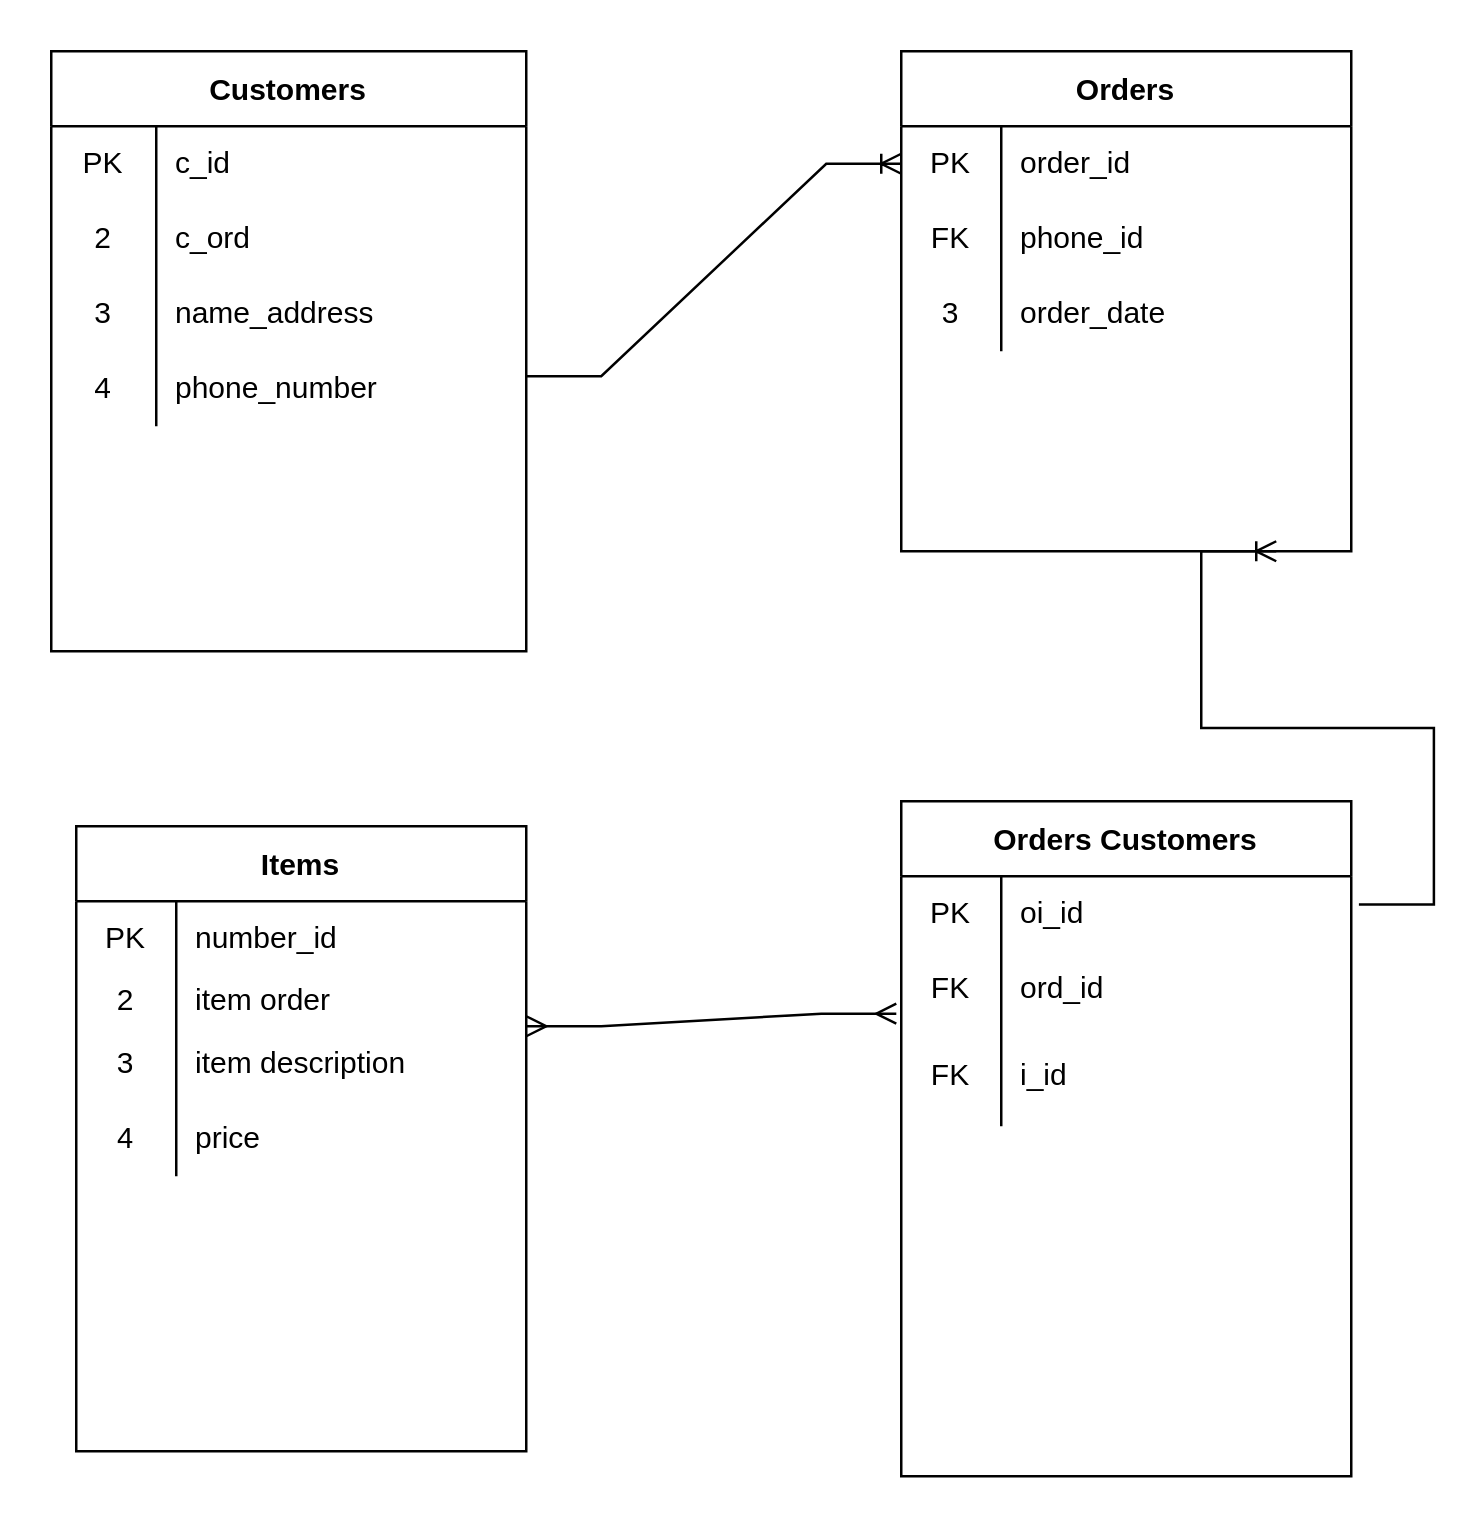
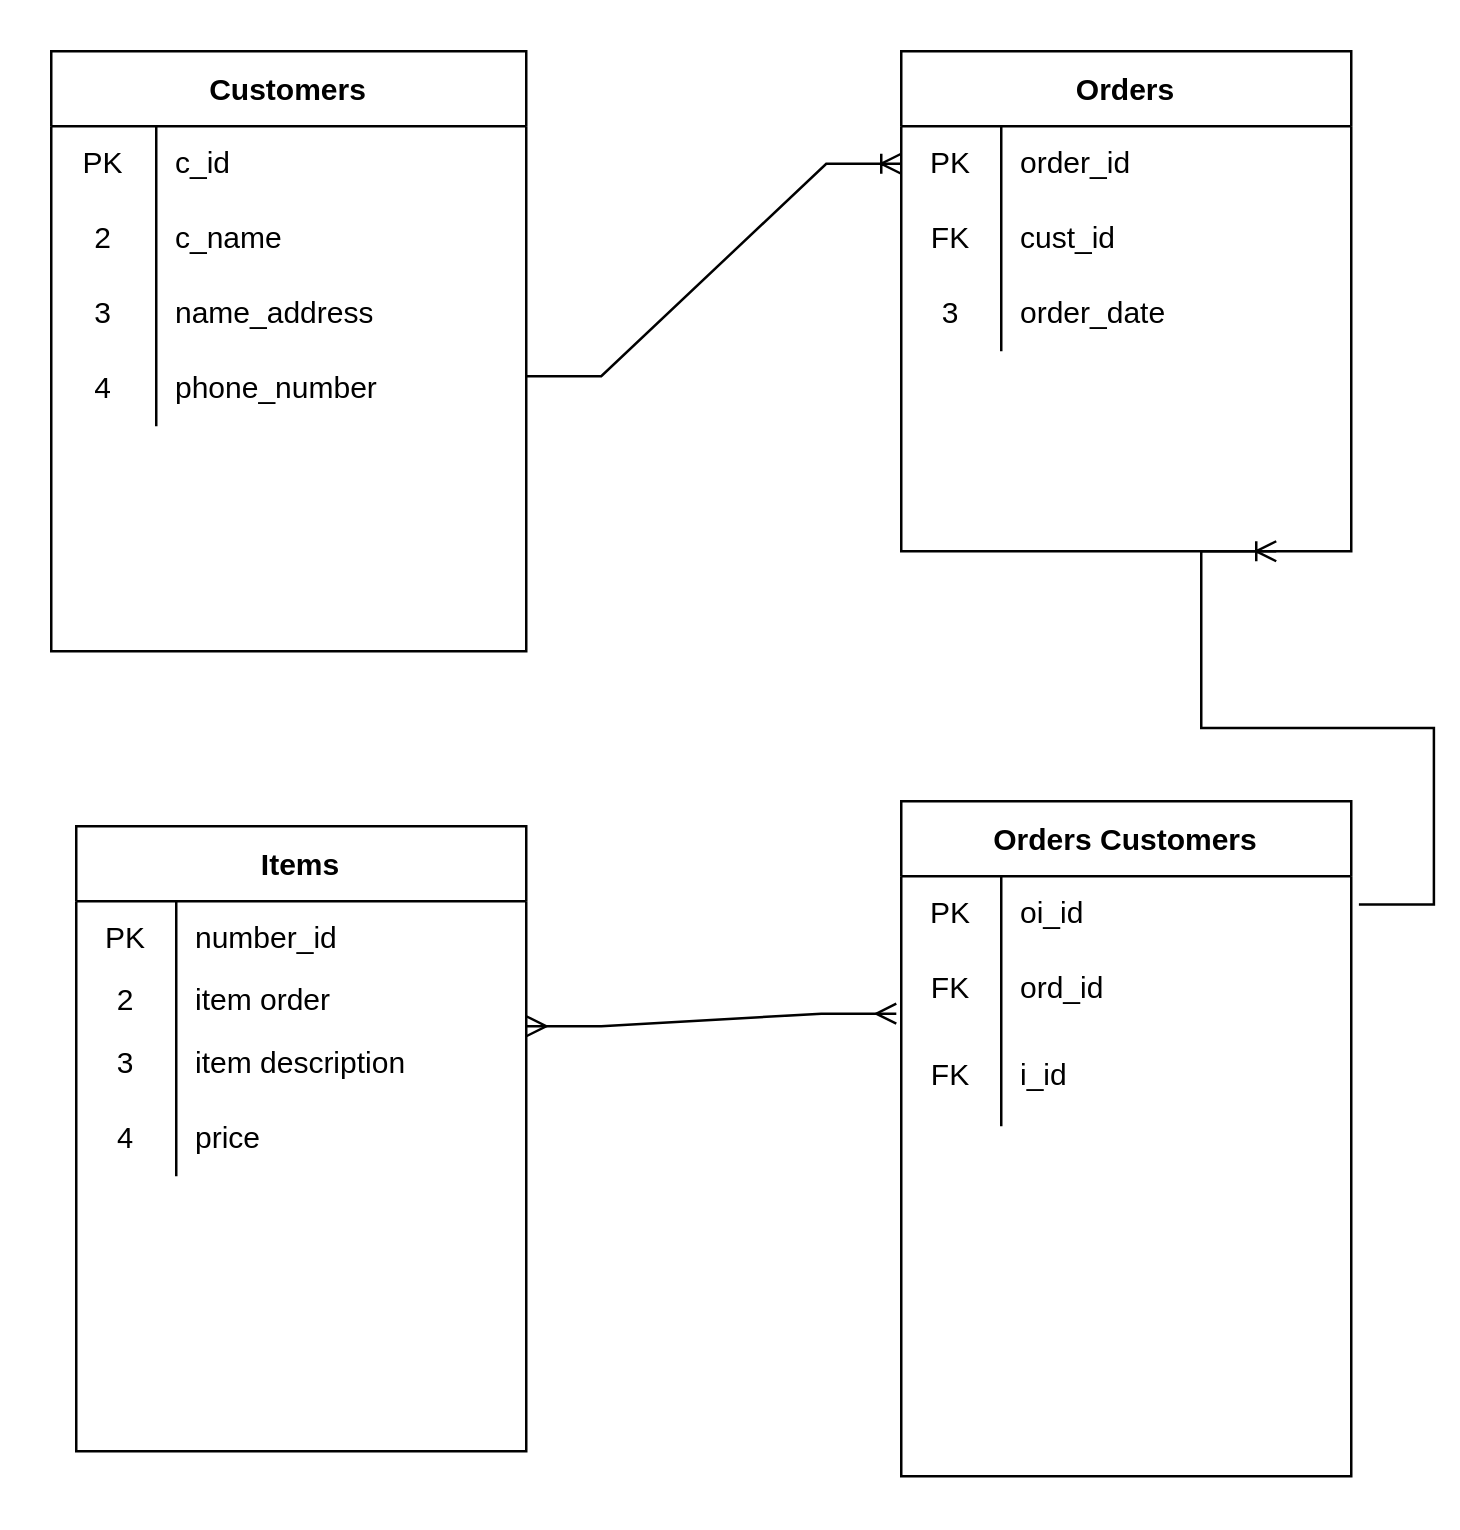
  <mxCell id="0" />
  <mxCell id="1" parent="0" />
  <mxCell id="2" value="Customers" style="shape=table;startSize=30;container=1;collapsible=0;childLayout=tableLayout;fixedRows=1;rowLines=0;fontStyle=1;" parent="1" vertex="1"><mxGeometry x="20" y="20" width="190" height="240" as="geometry" /></mxCell>
  <mxCell id="3" value="" style="shape=tableRow;horizontal=0;startSize=0;swimlaneHead=0;swimlaneBody=0;top=0;left=0;bottom=0;right=0;collapsible=0;dropTarget=0;fillColor=none;points=[[0,0.5],[1,0.5]];portConstraint=eastwest;" parent="2" vertex="1"><mxGeometry y="30" width="190" height="30" as="geometry" /></mxCell>
  <mxCell id="4" value="PK" style="shape=partialRectangle;html=1;whiteSpace=wrap;connectable=0;fillColor=none;top=0;left=0;bottom=0;right=0;overflow=hidden;pointerEvents=1;" parent="3" vertex="1"><mxGeometry width="42" height="30" as="geometry"><mxRectangle width="42" height="30" as="alternateBounds" /></mxGeometry></mxCell>
  <mxCell id="5" value="c_id" style="shape=partialRectangle;html=1;whiteSpace=wrap;connectable=0;fillColor=none;top=0;left=0;bottom=0;right=0;align=left;spacingLeft=6;overflow=hidden;" parent="3" vertex="1"><mxGeometry x="42" width="148" height="30" as="geometry"><mxRectangle width="148" height="30" as="alternateBounds" /></mxGeometry></mxCell>
  <mxCell id="6" value="" style="shape=tableRow;horizontal=0;startSize=0;swimlaneHead=0;swimlaneBody=0;top=0;left=0;bottom=0;right=0;collapsible=0;dropTarget=0;fillColor=none;points=[[0,0.5],[1,0.5]];portConstraint=eastwest;" parent="2" vertex="1"><mxGeometry y="60" width="190" height="30" as="geometry" /></mxCell>
  <mxCell id="7" value="2" style="shape=partialRectangle;html=1;whiteSpace=wrap;connectable=0;fillColor=none;top=0;left=0;bottom=0;right=0;overflow=hidden;" parent="6" vertex="1"><mxGeometry width="42" height="30" as="geometry"><mxRectangle width="42" height="30" as="alternateBounds" /></mxGeometry></mxCell>
- <mxCell id="8" value="c_ord" style="shape=partialRectangle;html=1;whiteSpace=wrap;connectable=0;fillColor=none;top=0;left=0;bottom=0;right=0;align=left;spacingLeft=6;overflow=hidden;" parent="6" vertex="1"><mxGeometry x="42" width="148" height="30" as="geometry"><mxRectangle width="148" height="30" as="alternateBounds" /></mxGeometry></mxCell>
+ <mxCell id="8" value="c_name" style="shape=partialRectangle;html=1;whiteSpace=wrap;connectable=0;fillColor=none;top=0;left=0;bottom=0;right=0;align=left;spacingLeft=6;overflow=hidden;" parent="6" vertex="1"><mxGeometry x="42" width="148" height="30" as="geometry"><mxRectangle width="148" height="30" as="alternateBounds" /></mxGeometry></mxCell>
  <mxCell id="9" value="" style="shape=tableRow;horizontal=0;startSize=0;swimlaneHead=0;swimlaneBody=0;top=0;left=0;bottom=0;right=0;collapsible=0;dropTarget=0;fillColor=none;points=[[0,0.5],[1,0.5]];portConstraint=eastwest;" parent="2" vertex="1"><mxGeometry y="90" width="190" height="30" as="geometry" /></mxCell>
  <mxCell id="10" value="3" style="shape=partialRectangle;html=1;whiteSpace=wrap;connectable=0;fillColor=none;top=0;left=0;bottom=0;right=0;overflow=hidden;" parent="9" vertex="1"><mxGeometry width="42" height="30" as="geometry"><mxRectangle width="42" height="30" as="alternateBounds" /></mxGeometry></mxCell>
  <mxCell id="11" value="name_address" style="shape=partialRectangle;html=1;whiteSpace=wrap;connectable=0;fillColor=none;top=0;left=0;bottom=0;right=0;align=left;spacingLeft=6;overflow=hidden;" parent="9" vertex="1"><mxGeometry x="42" width="148" height="30" as="geometry"><mxRectangle width="148" height="30" as="alternateBounds" /></mxGeometry></mxCell>
  <mxCell id="12" style="shape=tableRow;horizontal=0;startSize=0;swimlaneHead=0;swimlaneBody=0;top=0;left=0;bottom=0;right=0;collapsible=0;dropTarget=0;fillColor=none;points=[[0,0.5],[1,0.5]];portConstraint=eastwest;" vertex="1" parent="2"><mxGeometry y="120" width="190" height="30" as="geometry" /></mxCell>
  <mxCell id="13" value="4" style="shape=partialRectangle;html=1;whiteSpace=wrap;connectable=0;fillColor=none;top=0;left=0;bottom=0;right=0;overflow=hidden;" vertex="1" parent="12"><mxGeometry width="42" height="30" as="geometry"><mxRectangle width="42" height="30" as="alternateBounds" /></mxGeometry></mxCell>
  <mxCell id="14" value="phone_number" style="shape=partialRectangle;html=1;whiteSpace=wrap;connectable=0;fillColor=none;top=0;left=0;bottom=0;right=0;align=left;spacingLeft=6;overflow=hidden;" vertex="1" parent="12"><mxGeometry x="42" width="148" height="30" as="geometry"><mxRectangle width="148" height="30" as="alternateBounds" /></mxGeometry></mxCell>
  <mxCell id="15" value="Orders" style="shape=table;startSize=30;container=1;collapsible=0;childLayout=tableLayout;fixedRows=1;rowLines=0;fontStyle=1;" parent="1" vertex="1"><mxGeometry x="360" y="20" width="180" height="200" as="geometry" /></mxCell>
  <mxCell id="16" value="" style="shape=tableRow;horizontal=0;startSize=0;swimlaneHead=0;swimlaneBody=0;top=0;left=0;bottom=0;right=0;collapsible=0;dropTarget=0;fillColor=none;points=[[0,0.5],[1,0.5]];portConstraint=eastwest;" parent="15" vertex="1"><mxGeometry y="30" width="180" height="30" as="geometry" /></mxCell>
  <mxCell id="17" value="PK" style="shape=partialRectangle;html=1;whiteSpace=wrap;connectable=0;fillColor=none;top=0;left=0;bottom=0;right=0;overflow=hidden;pointerEvents=1;" parent="16" vertex="1"><mxGeometry width="40" height="30" as="geometry"><mxRectangle width="40" height="30" as="alternateBounds" /></mxGeometry></mxCell>
  <mxCell id="18" value="order_id" style="shape=partialRectangle;html=1;whiteSpace=wrap;connectable=0;fillColor=none;top=0;left=0;bottom=0;right=0;align=left;spacingLeft=6;overflow=hidden;" parent="16" vertex="1"><mxGeometry x="40" width="140" height="30" as="geometry"><mxRectangle width="140" height="30" as="alternateBounds" /></mxGeometry></mxCell>
  <mxCell id="19" value="" style="shape=tableRow;horizontal=0;startSize=0;swimlaneHead=0;swimlaneBody=0;top=0;left=0;bottom=0;right=0;collapsible=0;dropTarget=0;fillColor=none;points=[[0,0.5],[1,0.5]];portConstraint=eastwest;" parent="15" vertex="1"><mxGeometry y="60" width="180" height="30" as="geometry" /></mxCell>
  <mxCell id="20" value="FK" style="shape=partialRectangle;html=1;whiteSpace=wrap;connectable=0;fillColor=none;top=0;left=0;bottom=0;right=0;overflow=hidden;" parent="19" vertex="1"><mxGeometry width="40" height="30" as="geometry"><mxRectangle width="40" height="30" as="alternateBounds" /></mxGeometry></mxCell>
- <mxCell id="21" value="phone_id" style="shape=partialRectangle;html=1;whiteSpace=wrap;connectable=0;fillColor=none;top=0;left=0;bottom=0;right=0;align=left;spacingLeft=6;overflow=hidden;" parent="19" vertex="1"><mxGeometry x="40" width="140" height="30" as="geometry"><mxRectangle width="140" height="30" as="alternateBounds" /></mxGeometry></mxCell>
+ <mxCell id="21" value="cust_id" style="shape=partialRectangle;html=1;whiteSpace=wrap;connectable=0;fillColor=none;top=0;left=0;bottom=0;right=0;align=left;spacingLeft=6;overflow=hidden;" parent="19" vertex="1"><mxGeometry x="40" width="140" height="30" as="geometry"><mxRectangle width="140" height="30" as="alternateBounds" /></mxGeometry></mxCell>
  <mxCell id="22" value="" style="shape=tableRow;horizontal=0;startSize=0;swimlaneHead=0;swimlaneBody=0;top=0;left=0;bottom=0;right=0;collapsible=0;dropTarget=0;fillColor=none;points=[[0,0.5],[1,0.5]];portConstraint=eastwest;" parent="15" vertex="1"><mxGeometry y="90" width="180" height="30" as="geometry" /></mxCell>
  <mxCell id="23" value="3" style="shape=partialRectangle;html=1;whiteSpace=wrap;connectable=0;fillColor=none;top=0;left=0;bottom=0;right=0;overflow=hidden;" parent="22" vertex="1"><mxGeometry width="40" height="30" as="geometry"><mxRectangle width="40" height="30" as="alternateBounds" /></mxGeometry></mxCell>
  <mxCell id="24" value="order_date" style="shape=partialRectangle;html=1;whiteSpace=wrap;connectable=0;fillColor=none;top=0;left=0;bottom=0;right=0;align=left;spacingLeft=6;overflow=hidden;" parent="22" vertex="1"><mxGeometry x="40" width="140" height="30" as="geometry"><mxRectangle width="140" height="30" as="alternateBounds" /></mxGeometry></mxCell>
  <mxCell id="25" value="Orders Customers" style="shape=table;startSize=30;container=1;collapsible=0;childLayout=tableLayout;fixedRows=1;rowLines=0;fontStyle=1;" parent="1" vertex="1"><mxGeometry x="360" y="320" width="180" height="270" as="geometry" /></mxCell>
  <mxCell id="26" value="" style="shape=tableRow;horizontal=0;startSize=0;swimlaneHead=0;swimlaneBody=0;top=0;left=0;bottom=0;right=0;collapsible=0;dropTarget=0;fillColor=none;points=[[0,0.5],[1,0.5]];portConstraint=eastwest;" parent="25" vertex="1"><mxGeometry y="30" width="180" height="30" as="geometry" /></mxCell>
  <mxCell id="27" value="PK" style="shape=partialRectangle;html=1;whiteSpace=wrap;connectable=0;fillColor=none;top=0;left=0;bottom=0;right=0;overflow=hidden;pointerEvents=1;" parent="26" vertex="1"><mxGeometry width="40" height="30" as="geometry"><mxRectangle width="40" height="30" as="alternateBounds" /></mxGeometry></mxCell>
  <mxCell id="28" value="oi_id" style="shape=partialRectangle;html=1;whiteSpace=wrap;connectable=0;fillColor=none;top=0;left=0;bottom=0;right=0;align=left;spacingLeft=6;overflow=hidden;" parent="26" vertex="1"><mxGeometry x="40" width="140" height="30" as="geometry"><mxRectangle width="140" height="30" as="alternateBounds" /></mxGeometry></mxCell>
  <mxCell id="29" value="" style="shape=tableRow;horizontal=0;startSize=0;swimlaneHead=0;swimlaneBody=0;top=0;left=0;bottom=0;right=0;collapsible=0;dropTarget=0;fillColor=none;points=[[0,0.5],[1,0.5]];portConstraint=eastwest;" parent="25" vertex="1"><mxGeometry y="60" width="180" height="30" as="geometry" /></mxCell>
  <mxCell id="30" value="FK" style="shape=partialRectangle;html=1;whiteSpace=wrap;connectable=0;fillColor=none;top=0;left=0;bottom=0;right=0;overflow=hidden;" parent="29" vertex="1"><mxGeometry width="40" height="30" as="geometry"><mxRectangle width="40" height="30" as="alternateBounds" /></mxGeometry></mxCell>
  <mxCell id="31" value="ord_id" style="shape=partialRectangle;html=1;whiteSpace=wrap;connectable=0;fillColor=none;top=0;left=0;bottom=0;right=0;align=left;spacingLeft=6;overflow=hidden;" parent="29" vertex="1"><mxGeometry x="40" width="140" height="30" as="geometry"><mxRectangle width="140" height="30" as="alternateBounds" /></mxGeometry></mxCell>
  <mxCell id="32" value="" style="shape=tableRow;horizontal=0;startSize=0;swimlaneHead=0;swimlaneBody=0;top=0;left=0;bottom=0;right=0;collapsible=0;dropTarget=0;fillColor=none;points=[[0,0.5],[1,0.5]];portConstraint=eastwest;" parent="25" vertex="1"><mxGeometry y="90" width="180" height="40" as="geometry" /></mxCell>
  <mxCell id="33" value="FK" style="shape=partialRectangle;html=1;whiteSpace=wrap;connectable=0;fillColor=none;top=0;left=0;bottom=0;right=0;overflow=hidden;" parent="32" vertex="1"><mxGeometry width="40" height="40" as="geometry"><mxRectangle width="40" height="40" as="alternateBounds" /></mxGeometry></mxCell>
  <mxCell id="34" value="i_id" style="shape=partialRectangle;html=1;whiteSpace=wrap;connectable=0;fillColor=none;top=0;left=0;bottom=0;right=0;align=left;spacingLeft=6;overflow=hidden;" parent="32" vertex="1"><mxGeometry x="40" width="140" height="40" as="geometry"><mxRectangle width="140" height="40" as="alternateBounds" /></mxGeometry></mxCell>
  <mxCell id="35" value="Items" style="shape=table;startSize=30;container=1;collapsible=0;childLayout=tableLayout;fixedRows=1;rowLines=0;fontStyle=1;" parent="1" vertex="1"><mxGeometry x="30" y="330" width="180" height="250" as="geometry" /></mxCell>
  <mxCell id="36" value="" style="shape=tableRow;horizontal=0;startSize=0;swimlaneHead=0;swimlaneBody=0;top=0;left=0;bottom=0;right=0;collapsible=0;dropTarget=0;fillColor=none;points=[[0,0.5],[1,0.5]];portConstraint=eastwest;" parent="35" vertex="1"><mxGeometry y="30" width="180" height="30" as="geometry" /></mxCell>
  <mxCell id="37" value="PK" style="shape=partialRectangle;html=1;whiteSpace=wrap;connectable=0;fillColor=none;top=0;left=0;bottom=0;right=0;overflow=hidden;pointerEvents=1;" parent="36" vertex="1"><mxGeometry width="40" height="30" as="geometry"><mxRectangle width="40" height="30" as="alternateBounds" /></mxGeometry></mxCell>
  <mxCell id="38" value="number_id" style="shape=partialRectangle;html=1;whiteSpace=wrap;connectable=0;fillColor=none;top=0;left=0;bottom=0;right=0;align=left;spacingLeft=6;overflow=hidden;" parent="36" vertex="1"><mxGeometry x="40" width="140" height="30" as="geometry"><mxRectangle width="140" height="30" as="alternateBounds" /></mxGeometry></mxCell>
  <mxCell id="39" value="" style="shape=tableRow;horizontal=0;startSize=0;swimlaneHead=0;swimlaneBody=0;top=0;left=0;bottom=0;right=0;collapsible=0;dropTarget=0;fillColor=none;points=[[0,0.5],[1,0.5]];portConstraint=eastwest;" parent="35" vertex="1"><mxGeometry y="60" width="180" height="20" as="geometry" /></mxCell>
  <mxCell id="40" value="2" style="shape=partialRectangle;html=1;whiteSpace=wrap;connectable=0;fillColor=none;top=0;left=0;bottom=0;right=0;overflow=hidden;" parent="39" vertex="1"><mxGeometry width="40" height="20" as="geometry"><mxRectangle width="40" height="20" as="alternateBounds" /></mxGeometry></mxCell>
  <mxCell id="41" value="item order" style="shape=partialRectangle;html=1;whiteSpace=wrap;connectable=0;fillColor=none;top=0;left=0;bottom=0;right=0;align=left;spacingLeft=6;overflow=hidden;" parent="39" vertex="1"><mxGeometry x="40" width="140" height="20" as="geometry"><mxRectangle width="140" height="20" as="alternateBounds" /></mxGeometry></mxCell>
  <mxCell id="42" value="" style="shape=tableRow;horizontal=0;startSize=0;swimlaneHead=0;swimlaneBody=0;top=0;left=0;bottom=0;right=0;collapsible=0;dropTarget=0;fillColor=none;points=[[0,0.5],[1,0.5]];portConstraint=eastwest;" parent="35" vertex="1"><mxGeometry y="80" width="180" height="30" as="geometry" /></mxCell>
  <mxCell id="43" value="3" style="shape=partialRectangle;html=1;whiteSpace=wrap;connectable=0;fillColor=none;top=0;left=0;bottom=0;right=0;overflow=hidden;" parent="42" vertex="1"><mxGeometry width="40" height="30" as="geometry"><mxRectangle width="40" height="30" as="alternateBounds" /></mxGeometry></mxCell>
  <mxCell id="44" value="item description" style="shape=partialRectangle;html=1;whiteSpace=wrap;connectable=0;fillColor=none;top=0;left=0;bottom=0;right=0;align=left;spacingLeft=6;overflow=hidden;" parent="42" vertex="1"><mxGeometry x="40" width="140" height="30" as="geometry"><mxRectangle width="140" height="30" as="alternateBounds" /></mxGeometry></mxCell>
  <mxCell id="45" value="" style="shape=tableRow;horizontal=0;startSize=0;swimlaneHead=0;swimlaneBody=0;top=0;left=0;bottom=0;right=0;collapsible=0;dropTarget=0;fillColor=none;points=[[0,0.5],[1,0.5]];portConstraint=eastwest;" parent="35" vertex="1"><mxGeometry y="110" width="180" height="30" as="geometry" /></mxCell>
  <mxCell id="46" value="4" style="shape=partialRectangle;html=1;whiteSpace=wrap;connectable=0;fillColor=none;top=0;left=0;bottom=0;right=0;overflow=hidden;" parent="45" vertex="1"><mxGeometry width="40" height="30" as="geometry"><mxRectangle width="40" height="30" as="alternateBounds" /></mxGeometry></mxCell>
  <mxCell id="47" value="price" style="shape=partialRectangle;html=1;whiteSpace=wrap;connectable=0;fillColor=none;top=0;left=0;bottom=0;right=0;align=left;spacingLeft=6;overflow=hidden;" parent="45" vertex="1"><mxGeometry x="40" width="140" height="30" as="geometry"><mxRectangle width="140" height="30" as="alternateBounds" /></mxGeometry></mxCell>
  <mxCell id="48" value="" style="edgeStyle=entityRelationEdgeStyle;fontSize=12;html=1;endArrow=ERmany;startArrow=ERmany;rounded=0;entryX=-0.011;entryY=0.833;entryDx=0;entryDy=0;entryPerimeter=0;" parent="1" target="29" edge="1"><mxGeometry width="100" height="100" relative="1" as="geometry"><mxPoint x="210" y="410" as="sourcePoint" /><mxPoint x="310" y="310" as="targetPoint" /></mxGeometry></mxCell>
  <mxCell id="49" value="" style="edgeStyle=entityRelationEdgeStyle;fontSize=12;html=1;endArrow=ERoneToMany;rounded=0;exitX=1.017;exitY=0.153;exitDx=0;exitDy=0;exitPerimeter=0;" parent="1" source="25" edge="1"><mxGeometry width="100" height="100" relative="1" as="geometry"><mxPoint x="470" y="330" as="sourcePoint" /><mxPoint x="510" y="220" as="targetPoint" /></mxGeometry></mxCell>
  <mxCell id="50" value="" style="edgeStyle=entityRelationEdgeStyle;fontSize=12;html=1;endArrow=ERoneToMany;rounded=0;entryX=0;entryY=0.5;entryDx=0;entryDy=0;" parent="1" target="16" edge="1"><mxGeometry width="100" height="100" relative="1" as="geometry"><mxPoint x="210" y="150" as="sourcePoint" /><mxPoint x="290" y="45" as="targetPoint" /></mxGeometry></mxCell>
